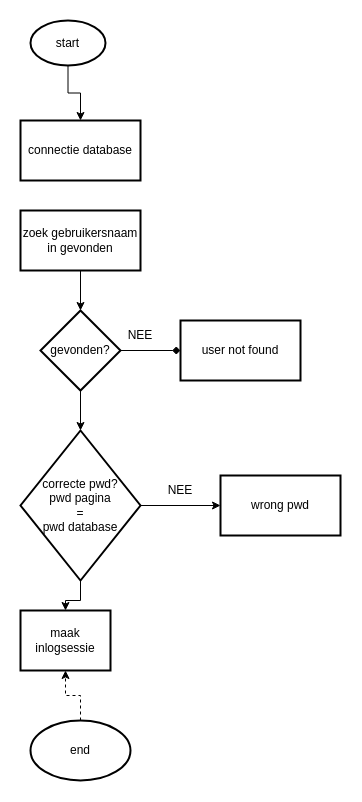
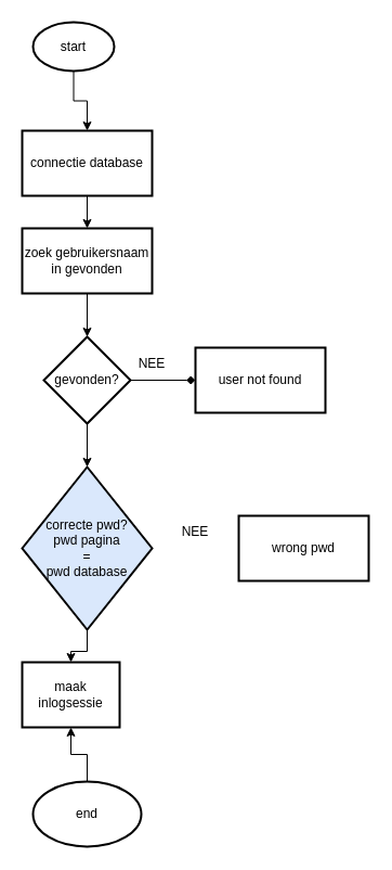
  <mxCell id="0" />
  <mxCell id="1" parent="0" />
  <mxCell id="2" value="" style="edgeStyle=orthogonalEdgeStyle;rounded=0;orthogonalLoop=1;jettySize=auto;html=1;" edge="1" parent="1" source="3" target="5"><mxGeometry relative="1" as="geometry" /></mxCell>
  <mxCell id="3" value="start" style="strokeWidth=2;html=1;shape=mxgraph.flowchart.start_1;whiteSpace=wrap;" vertex="1" parent="1"><mxGeometry x="30" y="20" width="75" height="45" as="geometry" /></mxCell>
+ <mxCell id="4" value="" style="edgeStyle=orthogonalEdgeStyle;rounded=0;orthogonalLoop=1;jettySize=auto;html=1;" edge="1" parent="1" source="5" target="7"><mxGeometry relative="1" as="geometry" /></mxCell>
  <mxCell id="5" value="connectie database" style="whiteSpace=wrap;html=1;strokeWidth=2;" vertex="1" parent="1"><mxGeometry x="20" y="120" width="120" height="60" as="geometry" /></mxCell>
  <mxCell id="6" value="" style="edgeStyle=orthogonalEdgeStyle;rounded=0;orthogonalLoop=1;jettySize=auto;html=1;" edge="1" parent="1" source="7" target="10"><mxGeometry relative="1" as="geometry" /></mxCell>
  <mxCell id="7" value="zoek gebruikersnaam&lt;div&gt;in gevonden&lt;/div&gt;" style="whiteSpace=wrap;html=1;strokeWidth=2;" vertex="1" parent="1"><mxGeometry x="20" y="210" width="120" height="60" as="geometry" /></mxCell>
  <mxCell id="8" value="" style="edgeStyle=orthogonalEdgeStyle;rounded=0;orthogonalLoop=1;jettySize=auto;html=1;endArrow=diamond;" edge="1" parent="1" source="10" target="11"><mxGeometry relative="1" as="geometry" /></mxCell>
  <mxCell id="9" value="" style="edgeStyle=orthogonalEdgeStyle;rounded=0;orthogonalLoop=1;jettySize=auto;html=1;" edge="1" parent="1" source="10" target="15"><mxGeometry relative="1" as="geometry" /></mxCell>
  <mxCell id="10" value="gevonden?" style="rhombus;whiteSpace=wrap;html=1;strokeWidth=2;" vertex="1" parent="1"><mxGeometry x="40" y="310" width="80" height="80" as="geometry" /></mxCell>
  <mxCell id="11" value="user not found" style="whiteSpace=wrap;html=1;strokeWidth=2;" vertex="1" parent="1"><mxGeometry x="180" y="320" width="120" height="60" as="geometry" /></mxCell>
  <mxCell id="12" value="NEE" style="text;html=1;align=center;verticalAlign=middle;whiteSpace=wrap;rounded=0;" vertex="1" parent="1"><mxGeometry x="110" y="320" width="60" height="30" as="geometry" /></mxCell>
- <mxCell id="13" value="" style="edgeStyle=orthogonalEdgeStyle;rounded=0;orthogonalLoop=1;jettySize=auto;html=1;" edge="1" parent="1" source="15" target="16"><mxGeometry relative="1" as="geometry" /></mxCell>
  <mxCell id="14" value="" style="edgeStyle=orthogonalEdgeStyle;rounded=0;orthogonalLoop=1;jettySize=auto;html=1;" edge="1" parent="1" source="15" target="18"><mxGeometry relative="1" as="geometry" /></mxCell>
- <mxCell id="15" value="correcte pwd?&lt;div&gt;pwd pagina&lt;/div&gt;&lt;div&gt;=&lt;/div&gt;&lt;div&gt;pwd database&lt;/div&gt;" style="rhombus;whiteSpace=wrap;html=1;strokeWidth=2;" vertex="1" parent="1"><mxGeometry x="20" y="430" width="120" height="150" as="geometry" /></mxCell>
+ <mxCell id="15" value="correcte pwd?&lt;div&gt;pwd pagina&lt;/div&gt;&lt;div&gt;=&lt;/div&gt;&lt;div&gt;pwd database&lt;/div&gt;" style="rhombus;whiteSpace=wrap;html=1;strokeWidth=2;fillColor=#dae8fc;" vertex="1" parent="1"><mxGeometry x="20" y="430" width="120" height="150" as="geometry" /></mxCell>
  <mxCell id="16" value="wrong pwd" style="whiteSpace=wrap;html=1;strokeWidth=2;" vertex="1" parent="1"><mxGeometry x="220" y="475" width="120" height="60" as="geometry" /></mxCell>
  <mxCell id="17" value="NEE" style="text;html=1;align=center;verticalAlign=middle;whiteSpace=wrap;rounded=0;" vertex="1" parent="1"><mxGeometry x="150" y="475" width="60" height="30" as="geometry" /></mxCell>
  <mxCell id="18" value="maak inlogsessie" style="whiteSpace=wrap;html=1;strokeWidth=2;" vertex="1" parent="1"><mxGeometry x="20" y="610" width="90" height="60" as="geometry" /></mxCell>
- <mxCell id="19" value="" style="edgeStyle=orthogonalEdgeStyle;rounded=0;orthogonalLoop=1;jettySize=auto;html=1;dashed=1;" edge="1" parent="1" source="20" target="18"><mxGeometry relative="1" as="geometry" /></mxCell>
+ <mxCell id="19" value="" style="edgeStyle=orthogonalEdgeStyle;rounded=0;orthogonalLoop=1;jettySize=auto;html=1;" edge="1" parent="1" source="20" target="18"><mxGeometry relative="1" as="geometry" /></mxCell>
  <mxCell id="20" value="end" style="strokeWidth=2;html=1;shape=mxgraph.flowchart.start_1;whiteSpace=wrap;" vertex="1" parent="1"><mxGeometry x="30" y="720" width="100" height="60" as="geometry" /></mxCell>
